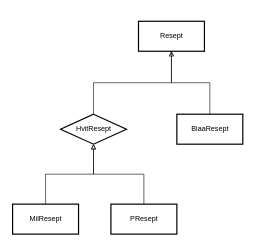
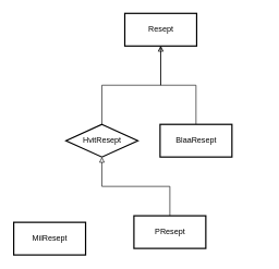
  <mxCell id="0" />
  <mxCell id="1" parent="0" />
- <mxCell id="2" value="Resept" style="html=1;strokeWidth=2;" vertex="1" parent="1"><mxGeometry x="230" y="35" width="110" height="50" as="geometry" /></mxCell>
+ <mxCell id="2" value="Resept" style="html=1;strokeWidth=2;" vertex="1" parent="1"><mxGeometry x="190" y="20" width="110" height="50" as="geometry" /></mxCell>
  <mxCell id="3" style="edgeStyle=orthogonalEdgeStyle;rounded=0;orthogonalLoop=1;jettySize=auto;html=1;exitX=0.5;exitY=0;exitDx=0;exitDy=0;entryX=0.5;entryY=1;entryDx=0;entryDy=0;endArrow=open;endFill=0;strokeWidth=1;" edge="1" parent="1" source="4" target="2"><mxGeometry relative="1" as="geometry" /></mxCell>
  <mxCell id="4" value="HvitResept" style="rhombus;html=1;strokeWidth=2;" vertex="1" parent="1"><mxGeometry x="100" y="190" width="110" height="50" as="geometry" /></mxCell>
  <mxCell id="5" style="edgeStyle=orthogonalEdgeStyle;rounded=0;orthogonalLoop=1;jettySize=auto;html=1;exitX=0.5;exitY=0;exitDx=0;exitDy=0;endArrow=block;endFill=0;strokeWidth=1;entryX=0.5;entryY=1;entryDx=0;entryDy=0;" edge="1" parent="1" source="6" target="2"><mxGeometry relative="1" as="geometry"><mxPoint x="250" y="70" as="targetPoint" /></mxGeometry></mxCell>
- <mxCell id="6" value="BlaaResept" style="html=1;strokeWidth=2;" vertex="1" parent="1"><mxGeometry x="294" y="190" width="110" height="50" as="geometry" /></mxCell>
+ <mxCell id="6" value="BlaaResept" style="html=1;strokeWidth=2;" vertex="1" parent="1"><mxGeometry x="244" y="190" width="110" height="50" as="geometry" /></mxCell>
  <mxCell id="7" style="edgeStyle=orthogonalEdgeStyle;rounded=0;orthogonalLoop=1;jettySize=auto;html=1;exitX=0.5;exitY=0;exitDx=0;exitDy=0;endArrow=block;endFill=0;strokeWidth=1;entryX=0.5;entryY=1;entryDx=0;entryDy=0;" edge="1" parent="1" source="8" target="4"><mxGeometry relative="1" as="geometry"><mxPoint x="160" y="240" as="targetPoint" /></mxGeometry></mxCell>
- <mxCell id="8" value="PResept" style="html=1;strokeWidth=2;" vertex="1" parent="1"><mxGeometry x="184" y="340" width="110" height="50" as="geometry" /></mxCell>
- <mxCell id="9" style="edgeStyle=orthogonalEdgeStyle;rounded=0;orthogonalLoop=1;jettySize=auto;html=1;exitX=0.5;exitY=0;exitDx=0;exitDy=0;entryX=0.5;entryY=1;entryDx=0;entryDy=0;endArrow=block;endFill=0;strokeWidth=1;" edge="1" parent="1" source="10" target="4"><mxGeometry relative="1" as="geometry" /></mxCell>
+ <mxCell id="8" value="PResept" style="html=1;strokeWidth=2;" vertex="1" parent="1"><mxGeometry x="204" y="330" width="110" height="50" as="geometry" /></mxCell>
  <mxCell id="10" value="MilResept" style="html=1;strokeWidth=2;" vertex="1" parent="1"><mxGeometry x="20" y="340" width="110" height="50" as="geometry" /></mxCell>
